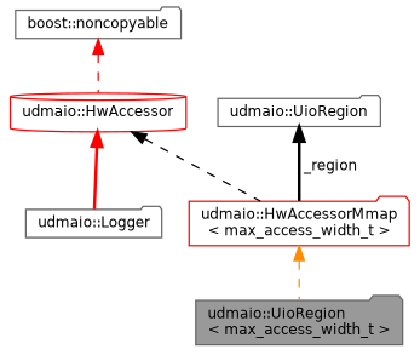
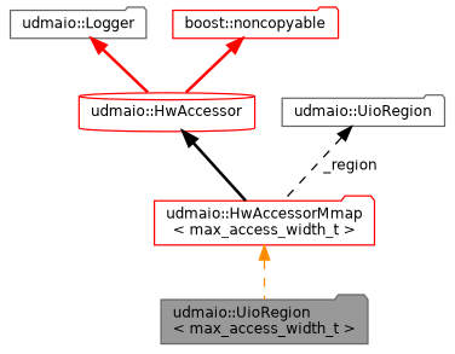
  digraph {
    node [color=gray40 fillcolor=white fontname=Helvetica fontsize=10 shape=folder style=filled]
    edge [color=black dir=back fontname=Helvetica fontsize=10 labelfontname=Helvetica labelfontsize=10 style=bold]
    n1 [fillcolor=grey60 fontcolor=black height=0.2 label="udmaio::UioRegion\l\< max_access_width_t \>" width=0.4]
    n2 [color=red height=0.2 label="udmaio::HwAccessorMmap\l\< max_access_width_t \>" width=0.4]
    n3 [color=red height=0.2 label="udmaio::HwAccessor" shape=cylinder width=0.4]
    n4 [height=0.2 label="udmaio::Logger" width=0.4]
-   n5 [height=0.2 label="boost::noncopyable" width=0.4]
+   n5 [color=red height=0.2 label="boost::noncopyable" width=0.4]
    n6 [height=0.2 label="udmaio::UioRegion" width=0.4]
    n2 -> n1 [color=darkorange style=dashed]
-   n3 -> n2 [style=dashed]
-   n3 -> n4 [color=red]
-   n5 -> n3 [color=red style=dashed]
-   n6 -> n2 [label=" _region"]
+   n3 -> n2
+   n4 -> n3 [color=red]
+   n5 -> n3 [color=red]
+   n6 -> n2 [label=" _region" style=dashed]
  }
